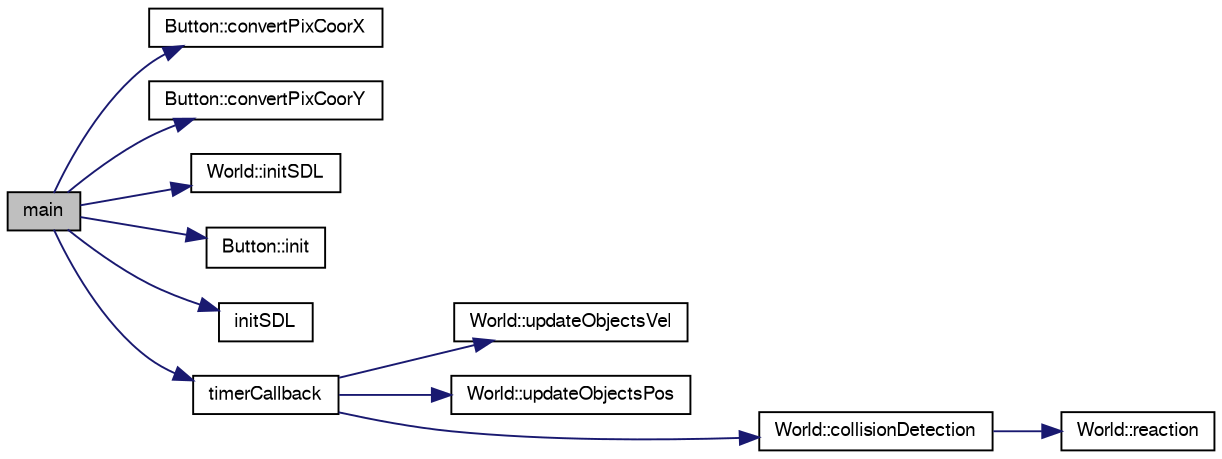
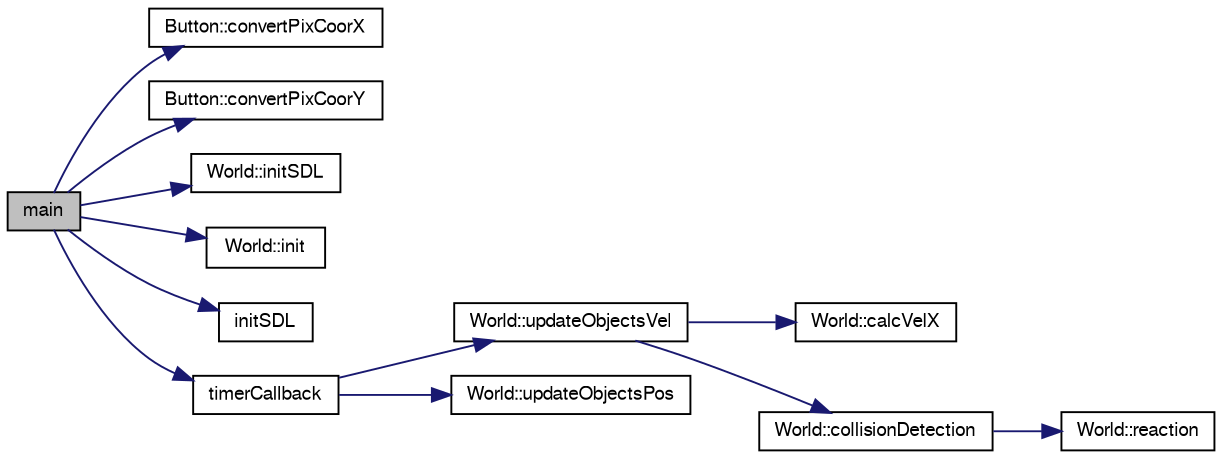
  digraph {
    rankdir=LR
    node [color=black fillcolor=white fontname=FreeSans fontsize=10 shape=record style=filled]
    edge [color=midnightblue fontname=FreeSans fontsize=10 labelfontname=FreeSans labelfontsize=10 style=solid]
    n1 [fillcolor=grey75 fontcolor=black height=0.2 label=main width=0.4]
    n2 [height=0.2 label="Button::convertPixCoorX" width=0.4]
    n3 [height=0.2 label="Button::convertPixCoorY" width=0.4]
    n4 [height=0.2 label="World::initSDL" width=0.4]
-   n5 [height=0.2 label="Button::init" width=0.4]
+   n5 [height=0.2 label="World::init" width=0.4]
    n6 [height=0.2 label=initSDL width=0.4]
    n7 [height=0.2 label=timerCallback width=0.4]
    n8 [height=0.2 label="World::updateObjectsVel" width=0.4]
    n9 [height=0.2 label="World::updateObjectsPos" width=0.4]
+   n10 [height=0.2 label="World::calcVelX" width=0.4]
    n11 [height=0.2 label="World::collisionDetection" width=0.4]
    n12 [height=0.2 label="World::reaction" width=0.4]
    n1 -> n2
    n1 -> n3
    n1 -> n4
    n1 -> n5
    n1 -> n6
    n1 -> n7
    n7 -> n8
    n7 -> n9
-   n7 -> n11
+   n8 -> n10
+   n8 -> n11
    n11 -> n12
  }
